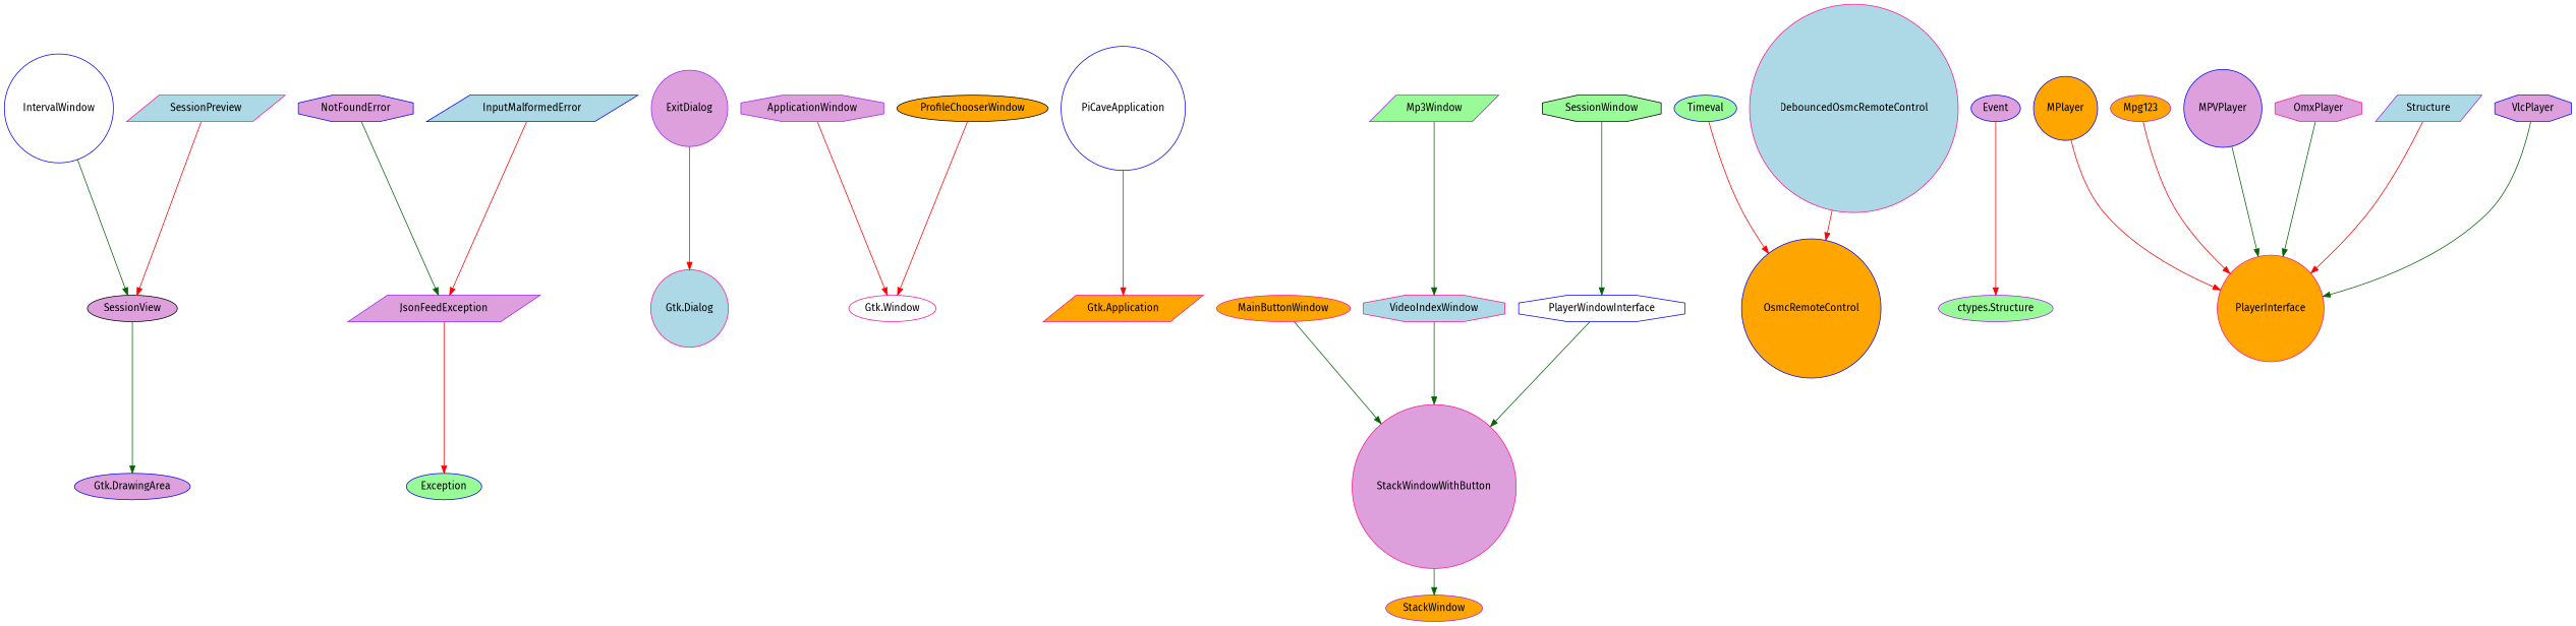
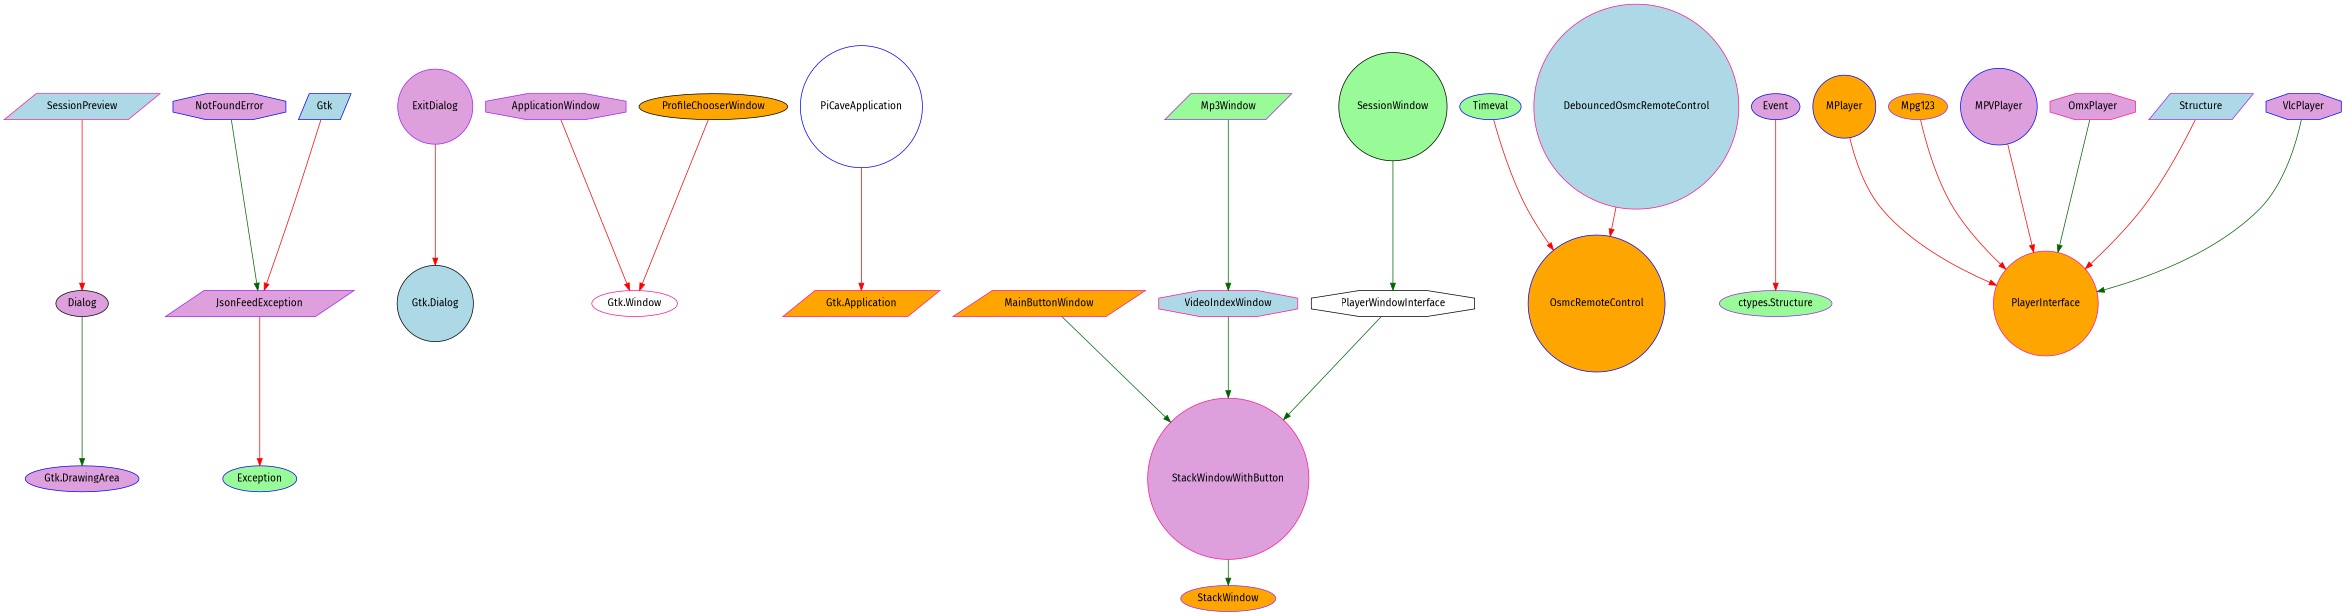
  digraph {
    fontname="Fira Sans"
    node [color=blue fillcolor=plum fontname="Fira Sans" shape=ellipse style=filled]
    edge [color=red fontname="Fira Sans"]
-   IntervalWindow [fillcolor=white shape=circle]
-   SessionView [color=black]
+   SessionView [color=black label=Dialog]
    "Gtk.DrawingArea"
    JsonFeedException [color=purple shape=parallelogram]
    Exception [fillcolor=palegreen]
    NotFoundError [shape=octagon]
-   InputMalformedError [fillcolor=lightblue shape=parallelogram]
+   InputMalformedError [fillcolor=lightblue shape=parallelogram label=Gtk]
    ExitDialog [color=purple shape=circle]
-   "Gtk.Dialog" [color=deeppink fillcolor=lightblue shape=circle]
+   "Gtk.Dialog" [color=black fillcolor=lightblue shape=circle]
    ApplicationWindow [color=purple shape=octagon]
    "Gtk.Window" [color=deeppink fillcolor=white]
    PiCaveApplication [fillcolor=white shape=circle]
    "Gtk.Application" [color=deeppink fillcolor=orange shape=parallelogram]
-   MainButtonWindow [color=deeppink fillcolor=orange]
+   MainButtonWindow [color=deeppink fillcolor=orange shape=parallelogram]
    StackWindowWithButton [color=deeppink shape=circle]
    StackWindow [color=purple fillcolor=orange]
    Mp3Window [color=purple fillcolor=palegreen shape=parallelogram]
    VideoIndexWindow [color=deeppink fillcolor=lightblue shape=octagon]
-   PlayerWindowInterface [fillcolor=white shape=octagon]
+   PlayerWindowInterface [color=black fillcolor=white shape=octagon]
    Timeval [fillcolor=palegreen]
    OsmcRemoteControl [fillcolor=orange shape=circle]
    "ctypes.Structure" [color=purple fillcolor=palegreen]
    Event
    DebouncedOsmcRemoteControl [color=deeppink fillcolor=lightblue shape=circle]
    MPlayer [fillcolor=orange shape=circle]
    PlayerInterface [color=deeppink fillcolor=orange shape=circle]
    Mpg123 [color=purple fillcolor=orange]
    MPVPlayer [shape=circle]
    OmxPlayer [color=deeppink shape=octagon]
    n30 [color=purple fillcolor=lightblue label=Structure shape=parallelogram]
    VlcPlayer [shape=octagon]
    ProfileChooserWindow [color=black fillcolor=orange]
    SessionPreview [color=deeppink fillcolor=lightblue shape=parallelogram]
-   SessionWindow [color=black fillcolor=palegreen shape=octagon]
-   IntervalWindow -> SessionView [color=darkgreen]
+   SessionWindow [color=black fillcolor=palegreen shape=circle]
    SessionView -> "Gtk.DrawingArea" [color=darkgreen]
    JsonFeedException -> Exception
    NotFoundError -> JsonFeedException [color=darkgreen]
    InputMalformedError -> JsonFeedException
    ExitDialog -> "Gtk.Dialog"
    ApplicationWindow -> "Gtk.Window"
    PiCaveApplication -> "Gtk.Application"
    MainButtonWindow -> StackWindowWithButton [color=darkgreen]
    StackWindowWithButton -> StackWindow [color=darkgreen]
    Mp3Window -> VideoIndexWindow [color=darkgreen]
    VideoIndexWindow -> StackWindowWithButton [color=darkgreen]
    PlayerWindowInterface -> StackWindowWithButton [color=darkgreen]
    Timeval -> OsmcRemoteControl
    Event -> "ctypes.Structure"
    DebouncedOsmcRemoteControl -> OsmcRemoteControl
    MPlayer -> PlayerInterface
    Mpg123 -> PlayerInterface
-   MPVPlayer -> PlayerInterface [color=darkgreen]
+   MPVPlayer -> PlayerInterface
    OmxPlayer -> PlayerInterface [color=darkgreen]
    n30 -> PlayerInterface
    VlcPlayer -> PlayerInterface [color=darkgreen]
    ProfileChooserWindow -> "Gtk.Window"
    SessionPreview -> SessionView
    SessionWindow -> PlayerWindowInterface [color=darkgreen]
  }
